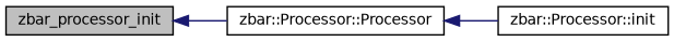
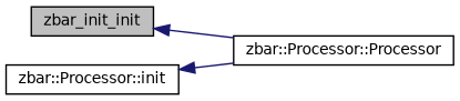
  digraph {
    rankdir=LR
    node [color=black fillcolor=white fontname=Helvetica fontsize=10 shape=record style=filled]
    edge [color=midnightblue dir=back fontname=Helvetica fontsize=10 labelfontname=Helvetica labelfontsize=10 style=solid]
-   n1 [fillcolor=grey75 fontcolor=black height=0.2 label=zbar_processor_init width=0.4]
+   n1 [fillcolor=grey75 fontcolor=black height=0.2 label=zbar_init_init width=0.4]
    n2 [height=0.2 label="zbar::Processor::Processor" width=0.4]
    n3 [height=0.2 label="zbar::Processor::init" width=0.4]
    n1 -> n2
-   n2 -> n3
+   n3 -> n2
  }
